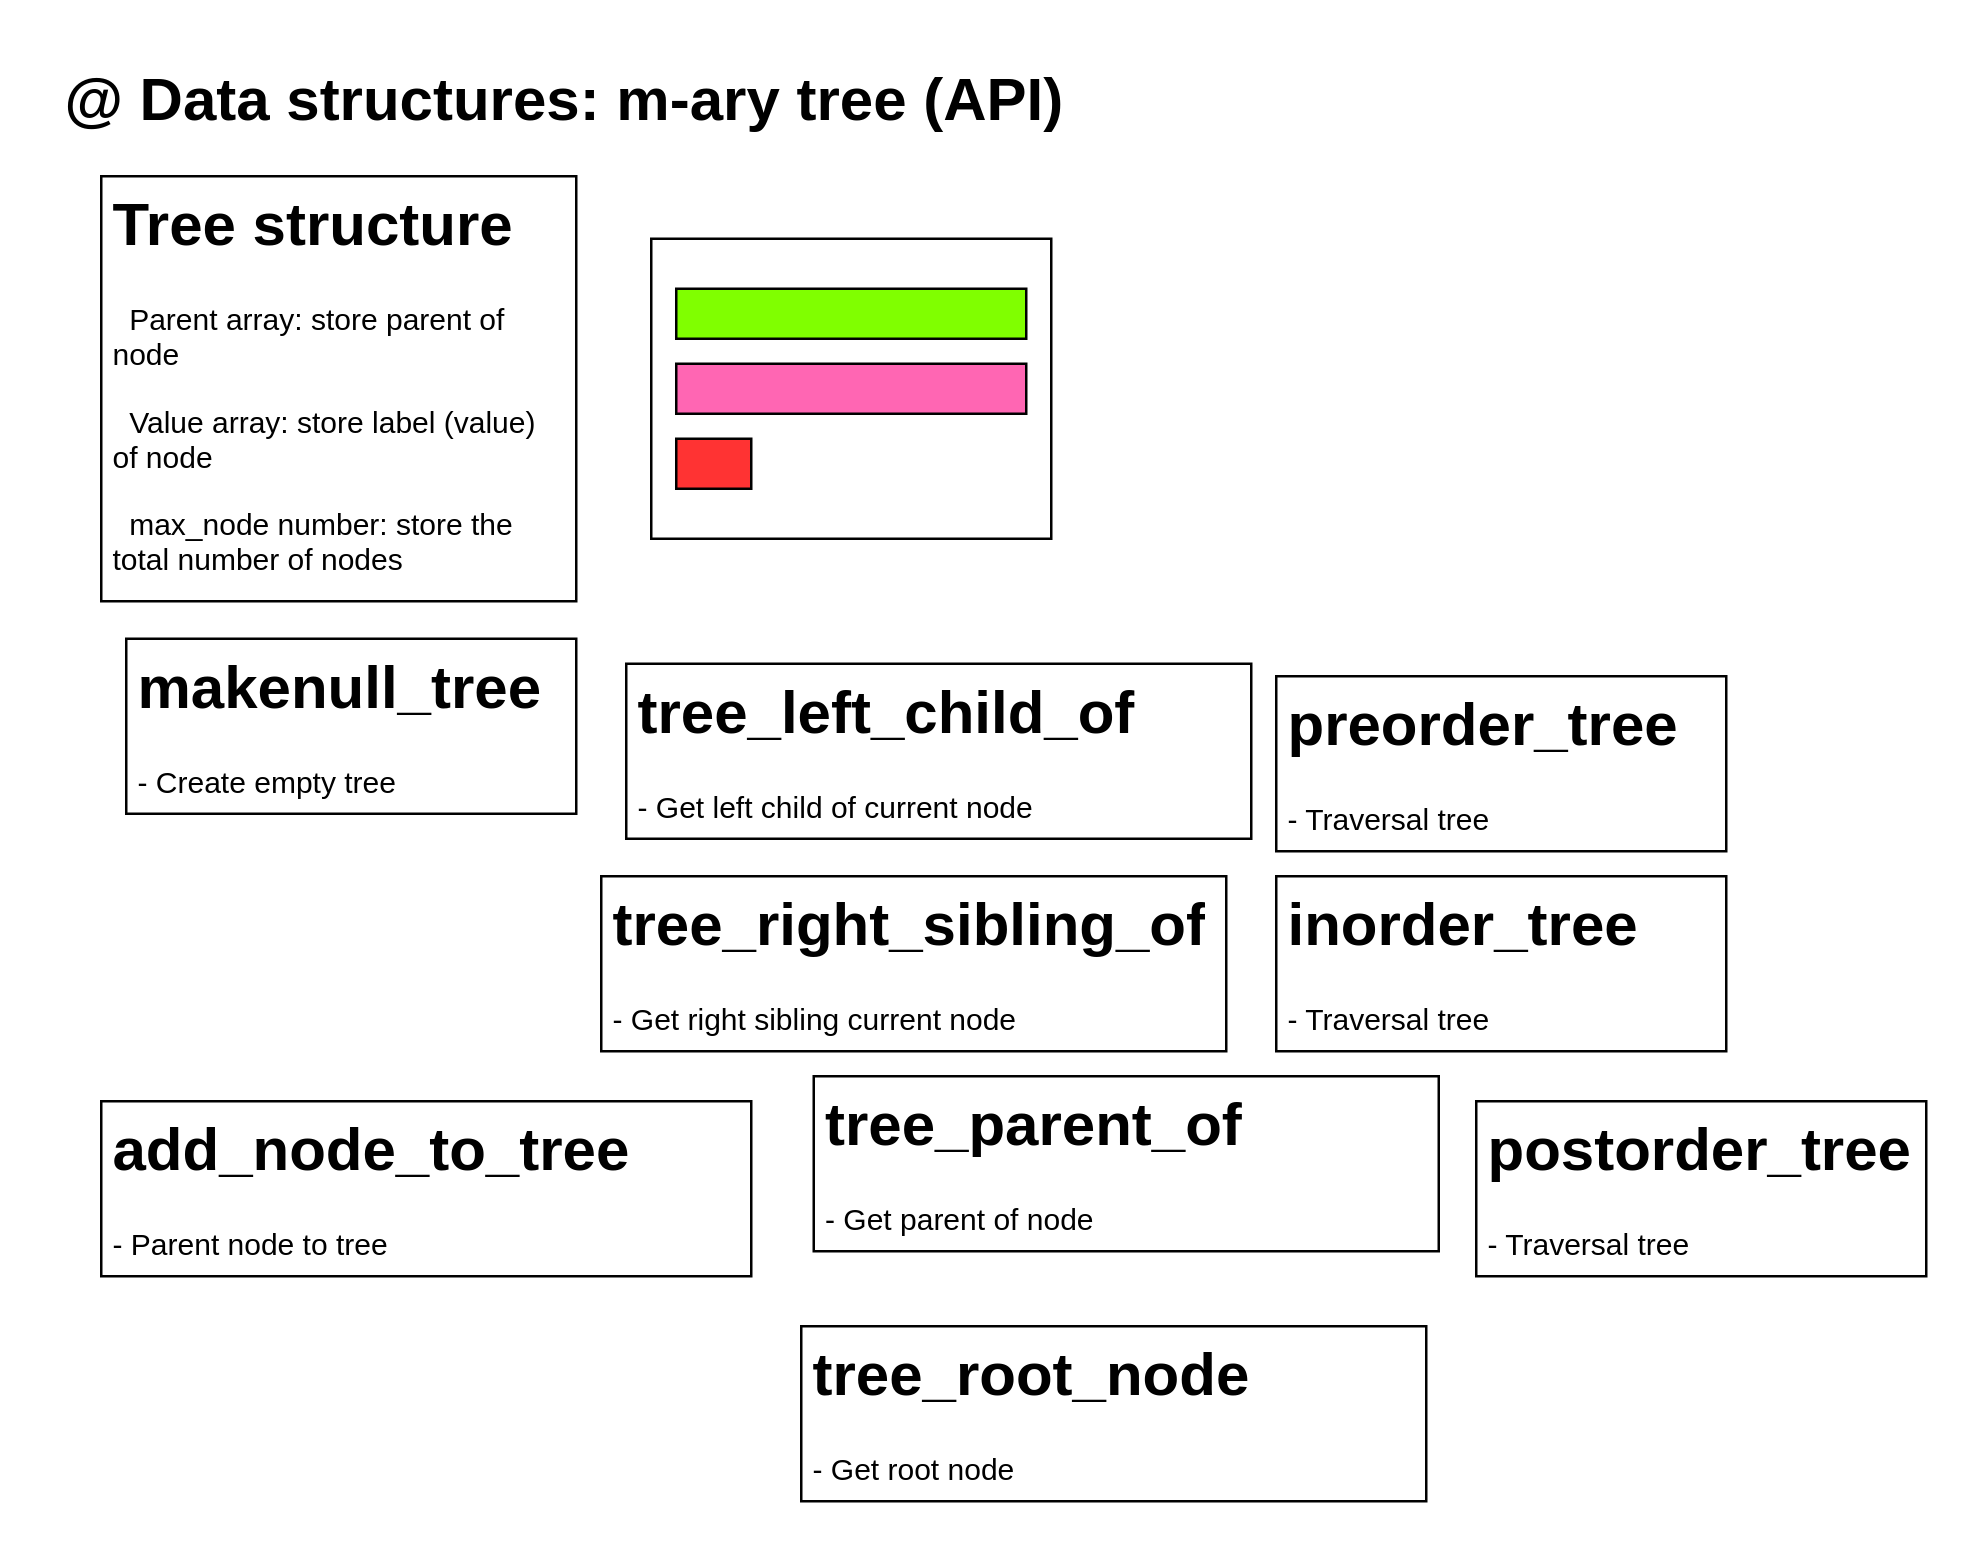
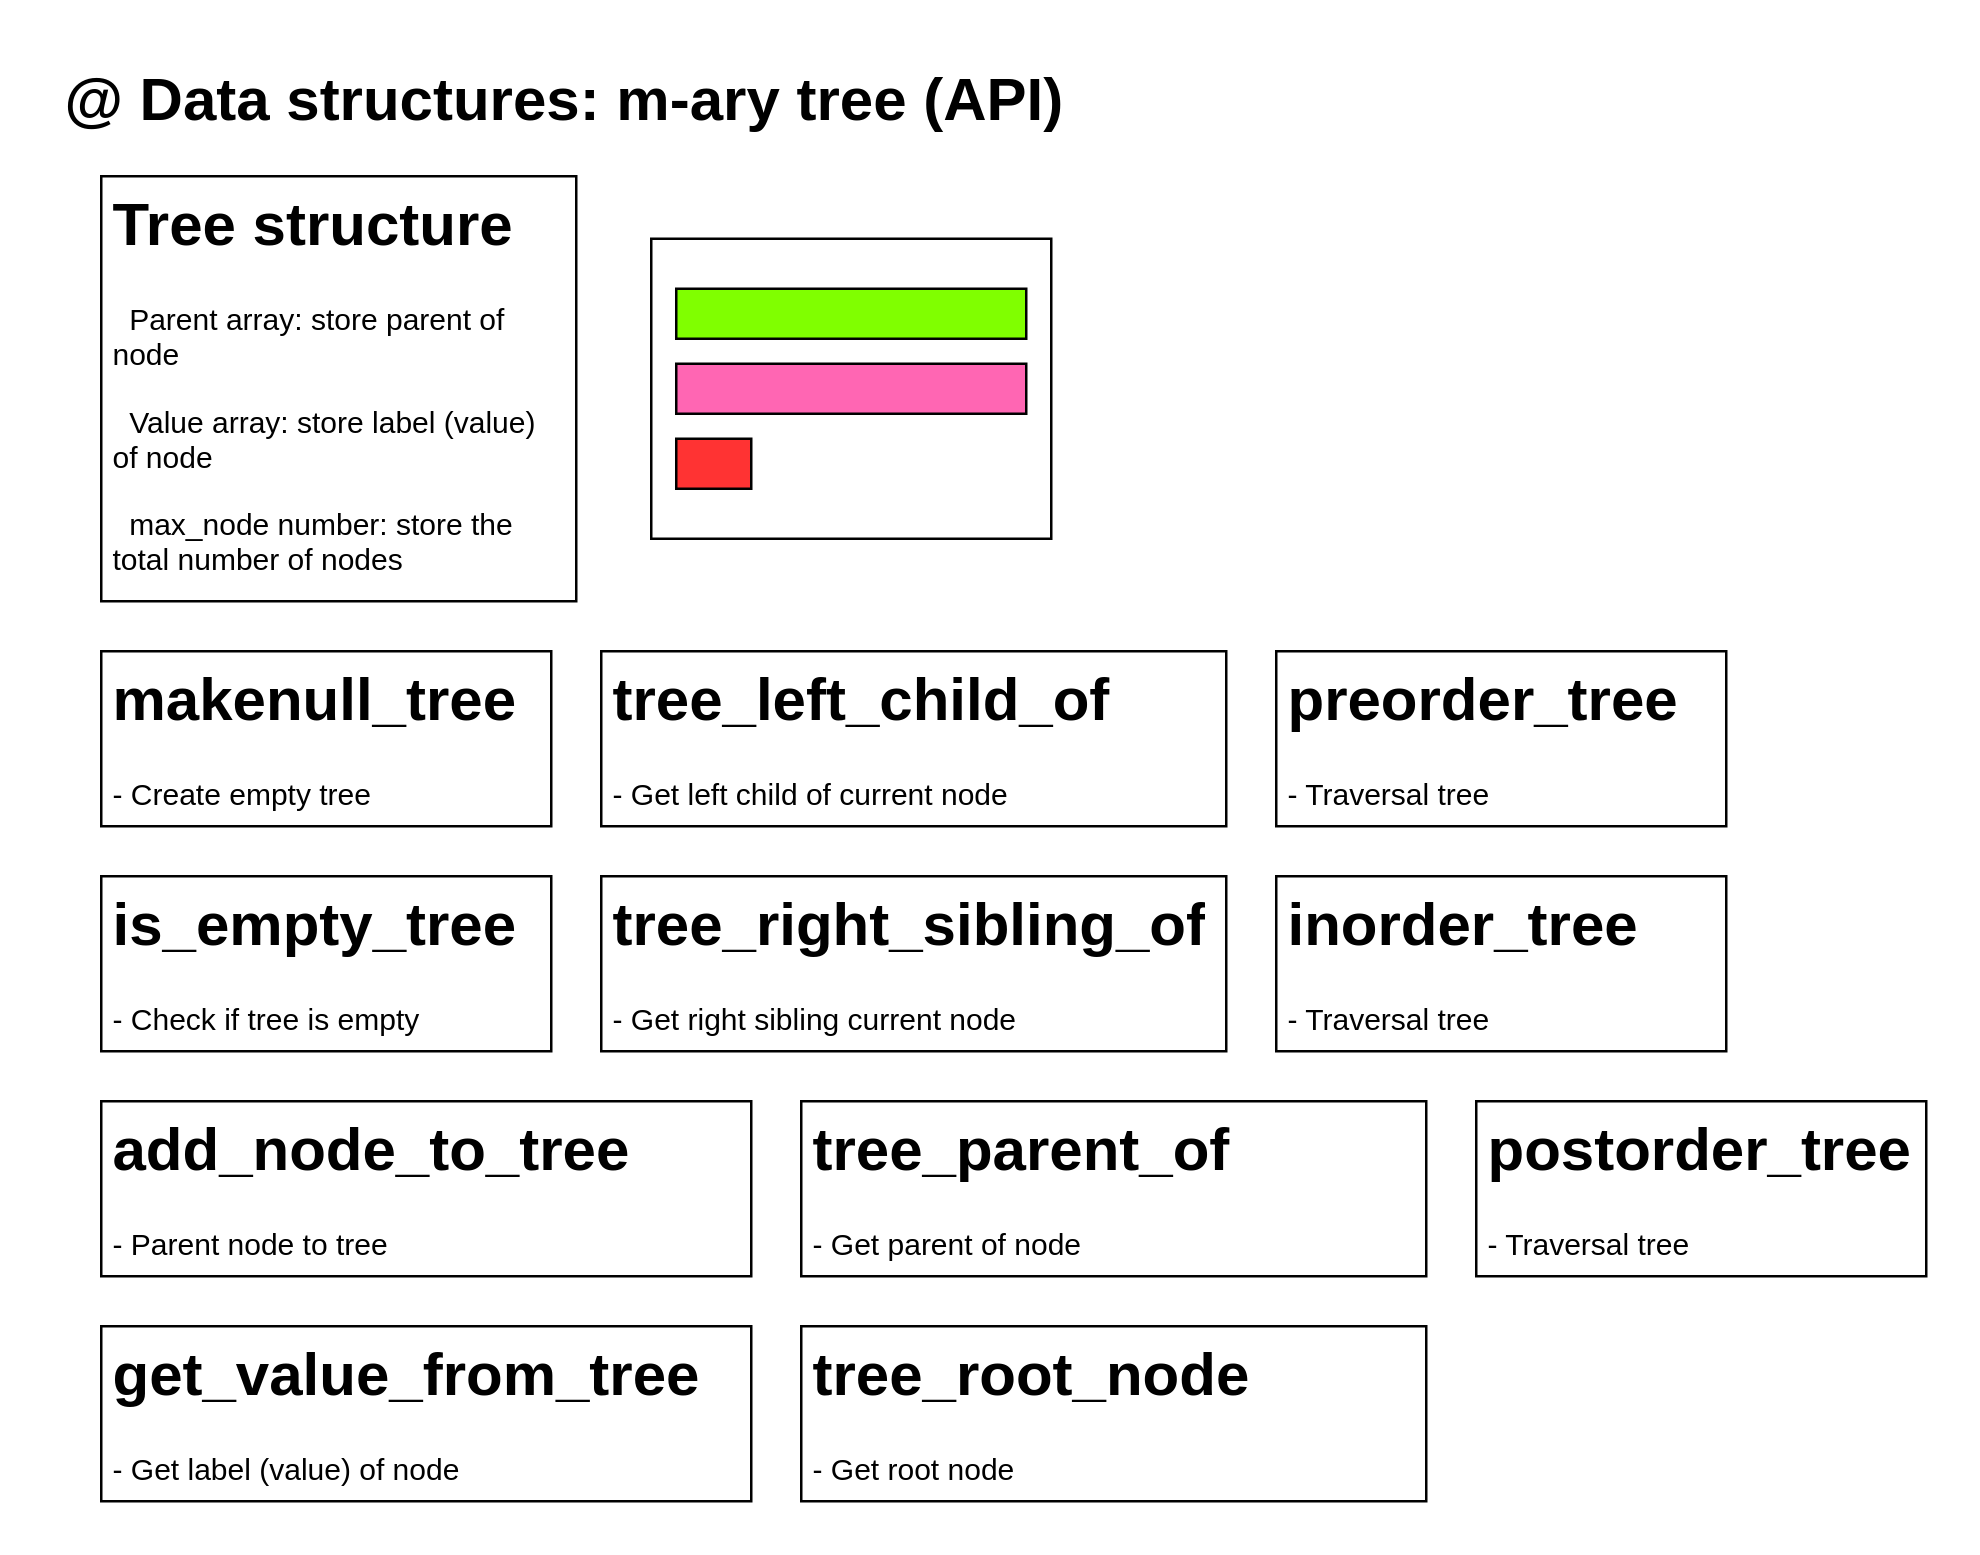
  <mxCell id="0" />
  <mxCell id="1" parent="0" />
  <mxCell id="2" value="@ Data structures: m-ary tree (API)" style="text;strokeColor=none;fillColor=none;html=1;fontSize=24;fontStyle=1;verticalAlign=middle;align=center;" parent="1" vertex="1"><mxGeometry width="410" height="40" as="geometry" x="20" y="20" /></mxCell>
- <mxCell id="3" value="&lt;h1&gt;makenull_tree&lt;/h1&gt;&lt;p&gt;&lt;font style=&quot;font-size: 12px&quot;&gt;- Create empty tree&lt;/font&gt;&lt;/p&gt;" style="text;html=1;strokeColor=#000000;fillColor=none;spacing=5;spacingTop=-20;whiteSpace=wrap;overflow=hidden;rounded=0;" parent="1" vertex="1"><mxGeometry x="50" y="255" width="180" height="70" as="geometry" /></mxCell>
+ <mxCell id="3" value="&lt;h1&gt;makenull_tree&lt;/h1&gt;&lt;p&gt;&lt;font style=&quot;font-size: 12px&quot;&gt;- Create empty tree&lt;/font&gt;&lt;/p&gt;" style="text;html=1;strokeColor=#000000;fillColor=none;spacing=5;spacingTop=-20;whiteSpace=wrap;overflow=hidden;rounded=0;" parent="1" vertex="1"><mxGeometry x="40" y="260" width="180" height="70" as="geometry" /></mxCell>
+ <mxCell id="4" value="&lt;h1&gt;is_empty_tree&lt;/h1&gt;&lt;p&gt;- Check if tree is empty&lt;/p&gt;" style="text;html=1;strokeColor=#000000;fillColor=none;spacing=5;spacingTop=-20;whiteSpace=wrap;overflow=hidden;rounded=0;" parent="1" vertex="1"><mxGeometry x="40" y="350" width="180" height="70" as="geometry" /></mxCell>
  <mxCell id="5" value="&lt;h1&gt;Tree structure&lt;/h1&gt;&lt;p&gt;&lt;font style=&quot;font-size: 12px&quot;&gt;&amp;nbsp; Parent array: store parent of node&lt;/font&gt;&lt;/p&gt;&lt;p&gt;&lt;font style=&quot;font-size: 12px&quot;&gt;&amp;nbsp; Value array: store label (value) of node&lt;/font&gt;&lt;/p&gt;&lt;p&gt;&lt;font style=&quot;font-size: 12px&quot;&gt;&amp;nbsp; max_node number: store the total number of nodes&lt;/font&gt;&lt;/p&gt;" style="text;html=1;strokeColor=#000000;fillColor=none;spacing=5;spacingTop=-20;whiteSpace=wrap;overflow=hidden;rounded=0;" parent="1" vertex="1"><mxGeometry x="40" y="70" width="190" height="170" as="geometry" /></mxCell>
+ <mxCell id="6" value="&lt;h1&gt;get_value_from_tree&lt;/h1&gt;&lt;p&gt;&lt;font style=&quot;font-size: 12px&quot;&gt;- Get label (value) of node&lt;/font&gt;&lt;/p&gt;" style="text;html=1;strokeColor=#000000;fillColor=none;spacing=5;spacingTop=-20;whiteSpace=wrap;overflow=hidden;rounded=0;" parent="1" vertex="1"><mxGeometry x="40" y="530" width="260" height="70" as="geometry" /></mxCell>
  <mxCell id="7" value="&lt;h1&gt;tree_root_node&lt;/h1&gt;&lt;p&gt;&lt;font style=&quot;font-size: 12px&quot;&gt;- Get root node&lt;/font&gt;&lt;/p&gt;" style="text;html=1;strokeColor=#000000;fillColor=none;spacing=5;spacingTop=-20;whiteSpace=wrap;overflow=hidden;rounded=0;" parent="1" vertex="1"><mxGeometry x="320" y="530" width="250" height="70" as="geometry" /></mxCell>
- <mxCell id="8" value="&lt;h1&gt;tree_left_child_of&lt;/h1&gt;&lt;p&gt;&lt;font style=&quot;font-size: 12px&quot;&gt;- Get left child of current node&lt;/font&gt;&lt;/p&gt;" style="text;html=1;strokeColor=#000000;fillColor=none;spacing=5;spacingTop=-20;whiteSpace=wrap;overflow=hidden;rounded=0;" parent="1" vertex="1"><mxGeometry x="250" y="265" width="250" height="70" as="geometry" /></mxCell>
+ <mxCell id="8" value="&lt;h1&gt;tree_left_child_of&lt;/h1&gt;&lt;p&gt;&lt;font style=&quot;font-size: 12px&quot;&gt;- Get left child of current node&lt;/font&gt;&lt;/p&gt;" style="text;html=1;strokeColor=#000000;fillColor=none;spacing=5;spacingTop=-20;whiteSpace=wrap;overflow=hidden;rounded=0;" parent="1" vertex="1"><mxGeometry x="240" y="260" width="250" height="70" as="geometry" /></mxCell>
  <mxCell id="9" value="&lt;h1&gt;tree_right_sibling_of&lt;/h1&gt;&lt;p&gt;&lt;font style=&quot;font-size: 12px&quot;&gt;- Get right sibling current node&lt;/font&gt;&lt;/p&gt;" style="text;html=1;strokeColor=#000000;fillColor=none;spacing=5;spacingTop=-20;whiteSpace=wrap;overflow=hidden;rounded=0;" parent="1" vertex="1"><mxGeometry x="240" y="350" width="250" height="70" as="geometry" /></mxCell>
  <mxCell id="10" value="&lt;h1&gt;add_node_to_tree&lt;/h1&gt;&lt;p&gt;&lt;font style=&quot;font-size: 12px&quot;&gt;- Parent node to tree&lt;/font&gt;&lt;/p&gt;" style="text;html=1;strokeColor=#000000;fillColor=none;spacing=5;spacingTop=-20;whiteSpace=wrap;overflow=hidden;rounded=0;" parent="1" vertex="1"><mxGeometry x="40" y="440" width="260" height="70" as="geometry" /></mxCell>
- <mxCell id="11" value="&lt;h1&gt;preorder_tree&lt;/h1&gt;&lt;p&gt;&lt;font style=&quot;font-size: 12px&quot;&gt;- Traversal tree&lt;/font&gt;&lt;/p&gt;" style="text;html=1;strokeColor=#000000;fillColor=none;spacing=5;spacingTop=-20;whiteSpace=wrap;overflow=hidden;rounded=0;" parent="1" vertex="1"><mxGeometry x="510" y="270" width="180" height="70" as="geometry" /></mxCell>
+ <mxCell id="11" value="&lt;h1&gt;preorder_tree&lt;/h1&gt;&lt;p&gt;&lt;font style=&quot;font-size: 12px&quot;&gt;- Traversal tree&lt;/font&gt;&lt;/p&gt;" style="text;html=1;strokeColor=#000000;fillColor=none;spacing=5;spacingTop=-20;whiteSpace=wrap;overflow=hidden;rounded=0;" parent="1" vertex="1"><mxGeometry x="510" y="260" width="180" height="70" as="geometry" /></mxCell>
  <mxCell id="12" value="&lt;h1&gt;inorder_tree&lt;/h1&gt;&lt;p&gt;&lt;font style=&quot;font-size: 12px&quot;&gt;- Traversal tree&lt;/font&gt;&lt;/p&gt;" style="text;html=1;strokeColor=#000000;fillColor=none;spacing=5;spacingTop=-20;whiteSpace=wrap;overflow=hidden;rounded=0;" parent="1" vertex="1"><mxGeometry x="510" y="350" width="180" height="70" as="geometry" /></mxCell>
  <mxCell id="13" value="&lt;h1&gt;postorder_tree&lt;/h1&gt;&lt;p&gt;&lt;font style=&quot;font-size: 12px&quot;&gt;- Traversal tree&lt;/font&gt;&lt;/p&gt;" style="text;html=1;strokeColor=#000000;fillColor=none;spacing=5;spacingTop=-20;whiteSpace=wrap;overflow=hidden;rounded=0;" parent="1" vertex="1"><mxGeometry x="590" y="440" width="180" height="70" as="geometry" /></mxCell>
- <mxCell id="14" value="&lt;h1&gt;tree_parent_of&lt;/h1&gt;&lt;p&gt;&lt;font style=&quot;font-size: 12px&quot;&gt;- Get parent of node&lt;/font&gt;&lt;/p&gt;" style="text;html=1;strokeColor=#000000;fillColor=none;spacing=5;spacingTop=-20;whiteSpace=wrap;overflow=hidden;rounded=0;" parent="1" vertex="1"><mxGeometry x="325" y="430" width="250" height="70" as="geometry" /></mxCell>
+ <mxCell id="14" value="&lt;h1&gt;tree_parent_of&lt;/h1&gt;&lt;p&gt;&lt;font style=&quot;font-size: 12px&quot;&gt;- Get parent of node&lt;/font&gt;&lt;/p&gt;" style="text;html=1;strokeColor=#000000;fillColor=none;spacing=5;spacingTop=-20;whiteSpace=wrap;overflow=hidden;rounded=0;" parent="1" vertex="1"><mxGeometry x="320" y="440" width="250" height="70" as="geometry" /></mxCell>
  <mxCell id="15" value="" style="group" parent="1" vertex="1" connectable="0"><mxGeometry x="260" y="95" width="160" height="120" as="geometry" /></mxCell>
  <mxCell id="16" value="" style="rounded=0;whiteSpace=wrap;html=1;strokeColor=#000000;fillColor=none;" parent="15" vertex="1"><mxGeometry width="160" height="120" as="geometry" /></mxCell>
  <mxCell id="17" value="" style="rounded=0;whiteSpace=wrap;html=1;strokeColor=#000000;fillColor=#80FF00;" parent="15" vertex="1"><mxGeometry x="10" y="20" width="140" height="20" as="geometry" /></mxCell>
  <mxCell id="18" value="" style="rounded=0;whiteSpace=wrap;html=1;strokeColor=#000000;fillColor=#FF66B3;" parent="15" vertex="1"><mxGeometry x="10" y="50" width="140" height="20" as="geometry" /></mxCell>
  <mxCell id="19" value="" style="rounded=0;whiteSpace=wrap;html=1;strokeColor=#000000;fillColor=#FF3333;" parent="15" vertex="1"><mxGeometry x="10" y="80" width="30" height="20" as="geometry" /></mxCell>
